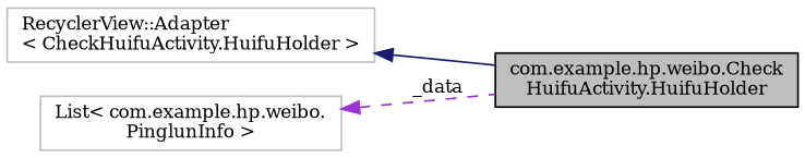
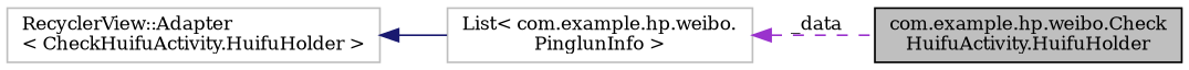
  digraph {
    fontname="DejaVu Serif"
    rankdir=LR
    node [color=grey75 fillcolor=white fontname="DejaVu Serif" fontsize=10 shape=record style=filled]
    edge [dir=back fontname="DejaVu Serif" fontsize=10 labelfontname=Helvetica labelfontsize=10]
    n1 [color=black fillcolor=grey75 fontcolor=black height=0.2 label="com.example.hp.weibo.Check\lHuifuActivity.HuifuHolder" width=0.4]
    n2 [height=0.2 label="RecyclerView::Adapter\l\< CheckHuifuActivity.HuifuHolder \>" width=0.4]
    n3 [height=0.2 label="List\< com.example.hp.weibo.\lPinglunInfo \>" width=0.4]
-   n2 -> n1 [color=midnightblue style=solid]
+   n2 -> n3 [color=midnightblue style=solid]
    n3 -> n1 [color=darkorchid3 label=" _data" style=dashed]
  }
